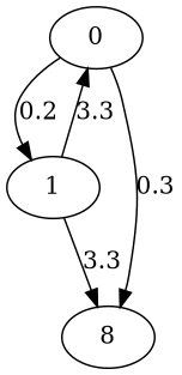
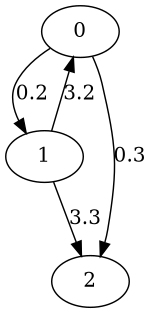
  digraph {
    n1 [label=0]
    n2 [label=1]
-   n3 [label=8]
+   n3 [label=2]
    n1 -> n2 [label=0.2]
    n1 -> n3 [label=0.3]
-   n2 -> n1 [label=3.3]
+   n2 -> n1 [label=3.2]
    n2 -> n3 [label=3.3]
  }
